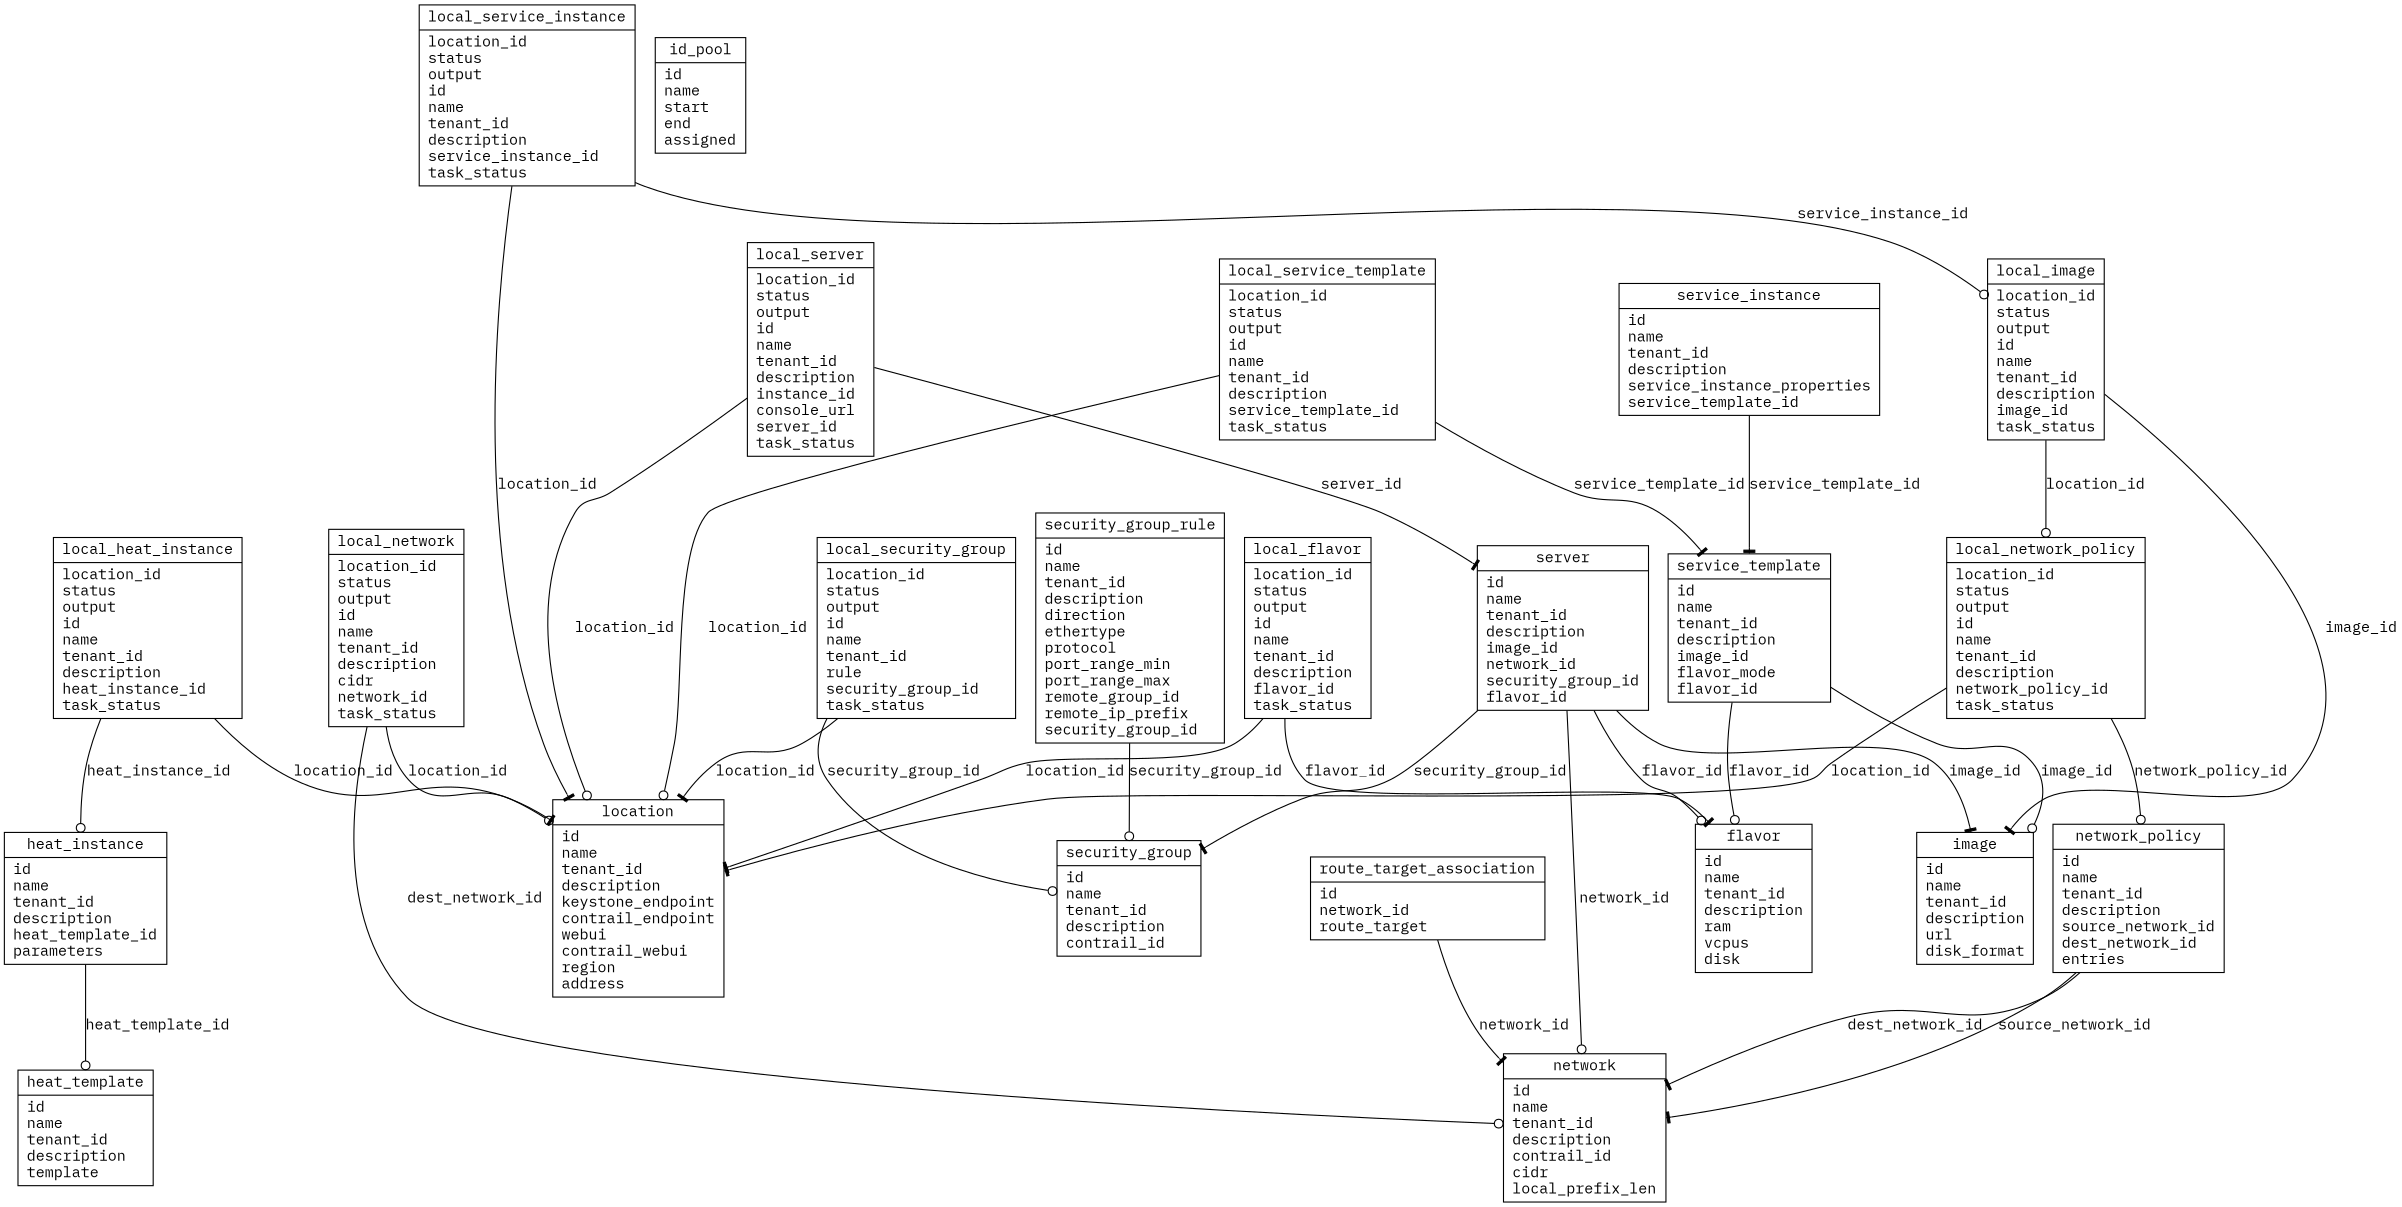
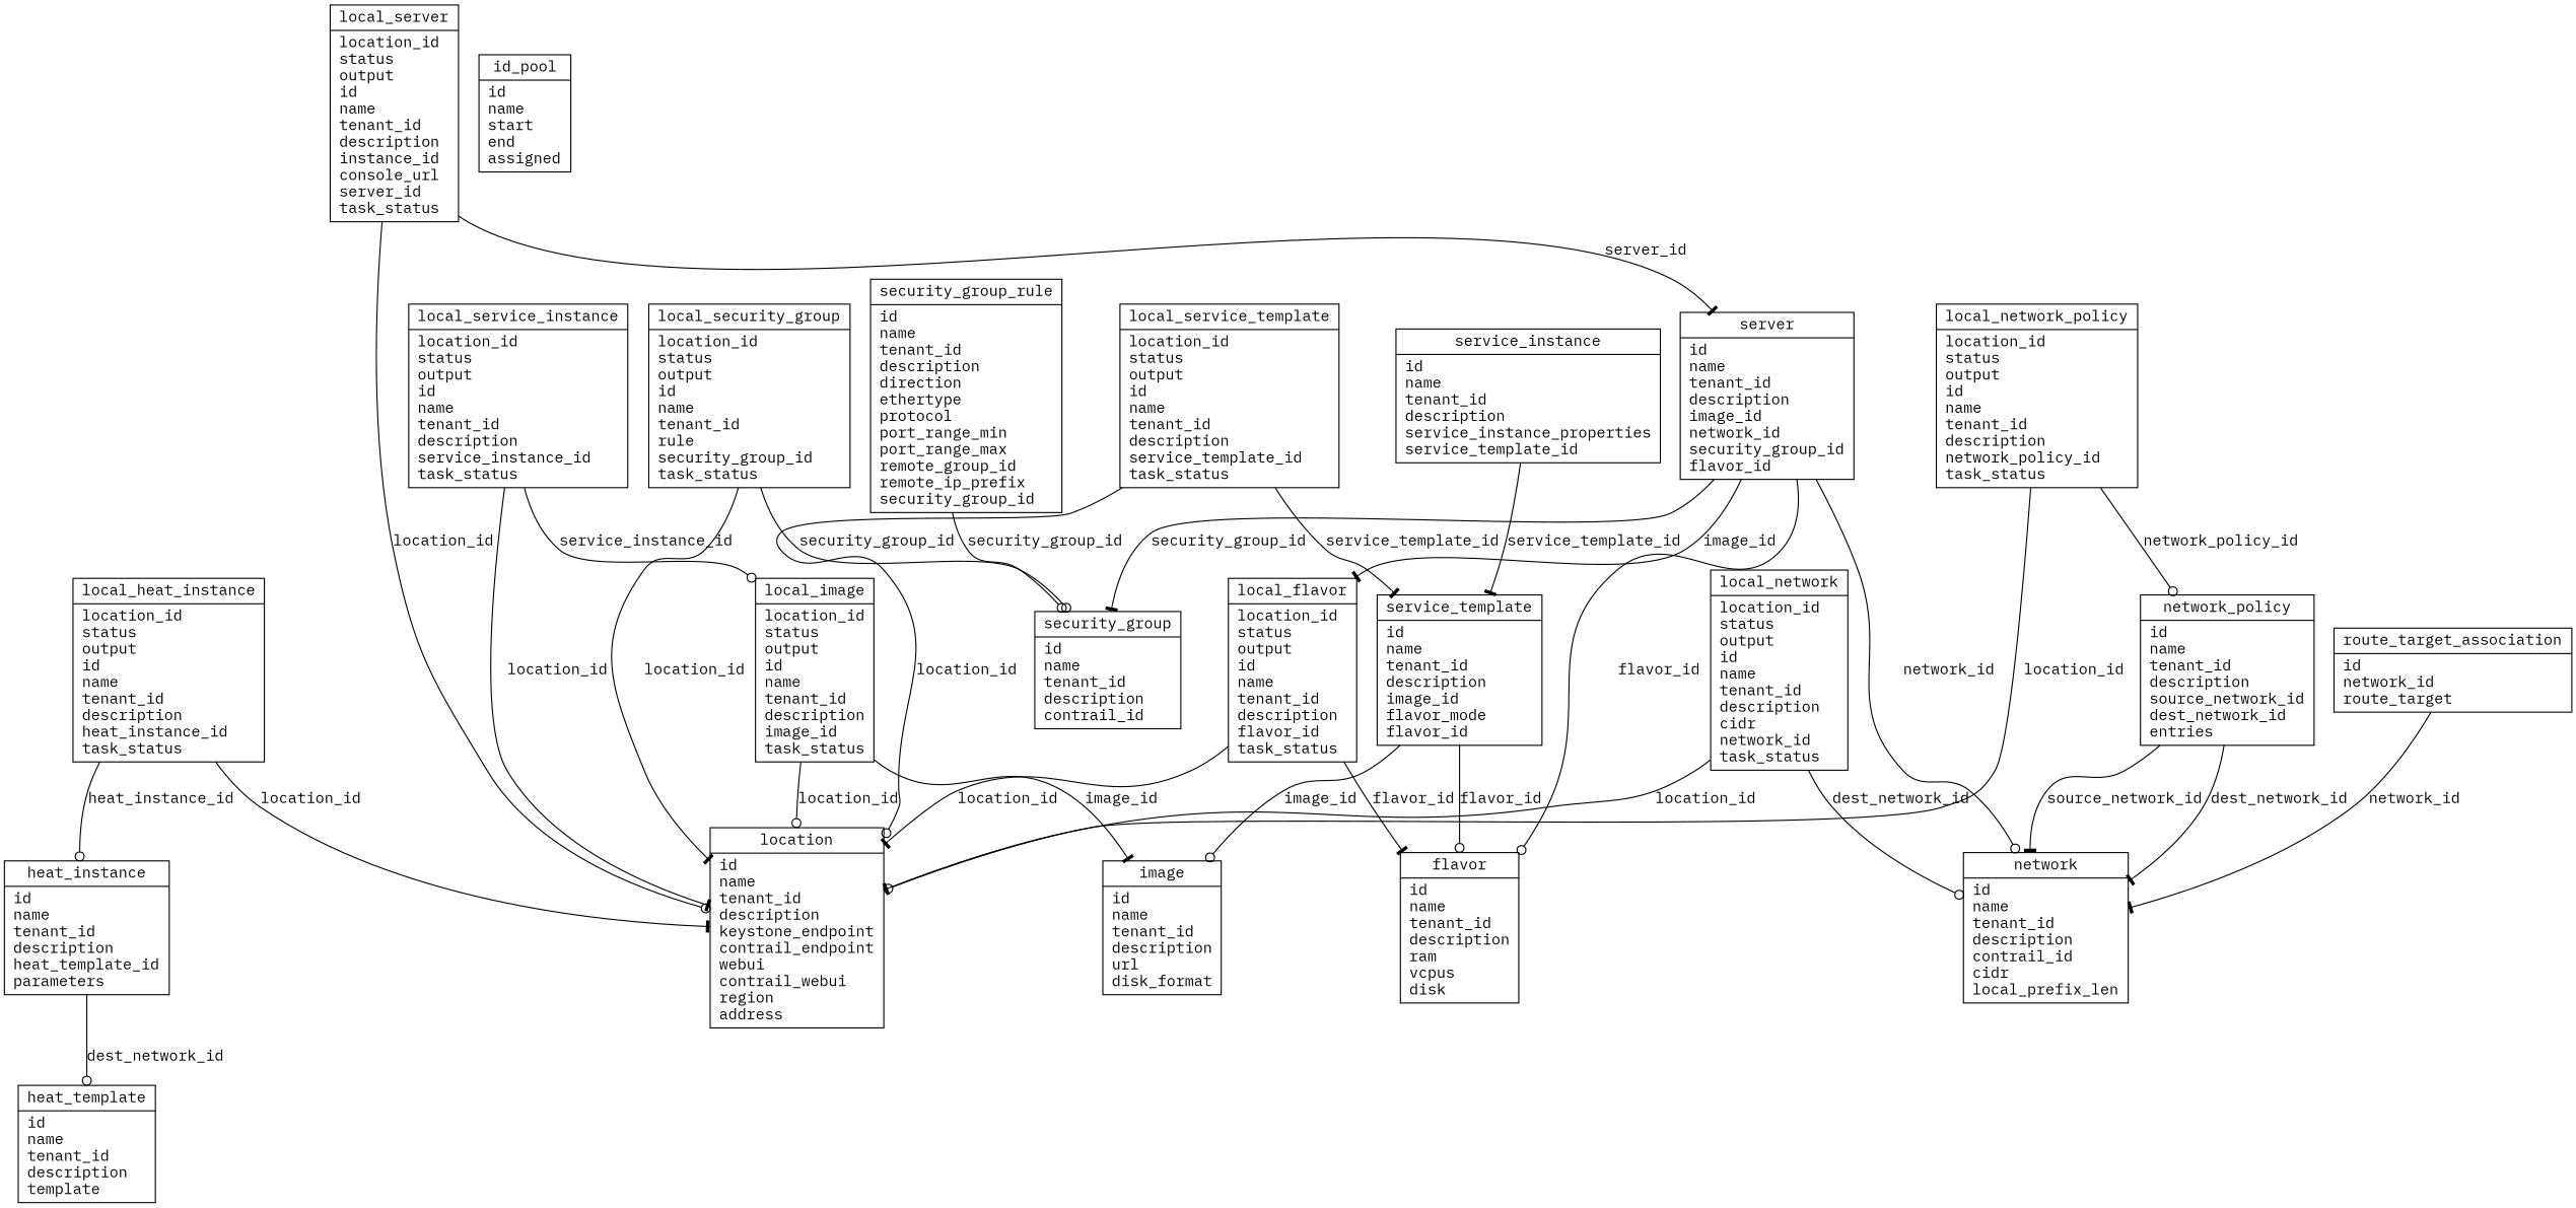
  digraph {
    fontname="IBM Plex Mono"
    node [fontname="IBM Plex Mono" shape=record]
    edge [arrowhead=odot fontname="IBM Plex Mono"]
    n1 [label="{ location | id\lname\ltenant_id\ldescription\lkeystone_endpoint\lcontrail_endpoint\lwebui\lcontrail_webui\lregion\laddress\l }"]
    n2 [label="{ heat_template | id\lname\ltenant_id\ldescription\ltemplate\l }"]
    n3 [label="{ heat_instance | id\lname\ltenant_id\ldescription\lheat_template_id\lparameters\l }"]
    n4 [label="{ local_heat_instance | location_id\lstatus\loutput\lid\lname\ltenant_id\ldescription\lheat_instance_id\ltask_status\l }"]
    n5 [label="{ image | id\lname\ltenant_id\ldescription\lurl\ldisk_format\l }"]
    n6 [label="{ flavor | id\lname\ltenant_id\ldescription\lram\lvcpus\ldisk\l }"]
    n7 [label="{ service_template | id\lname\ltenant_id\ldescription\limage_id\lflavor_mode\lflavor_id\l }"]
    n8 [label="{ service_instance | id\lname\ltenant_id\ldescription\lservice_instance_properties\lservice_template_id\l }"]
    n9 [label="{ local_service_instance | location_id\lstatus\loutput\lid\lname\ltenant_id\ldescription\lservice_instance_id\ltask_status\l }"]
    n10 [label="{ local_image | location_id\lstatus\loutput\lid\lname\ltenant_id\ldescription\limage_id\ltask_status\l }"]
    n11 [label="{ local_service_template | location_id\lstatus\loutput\lid\lname\ltenant_id\ldescription\lservice_template_id\ltask_status\l }"]
    n12 [label="{ security_group | id\lname\ltenant_id\ldescription\lcontrail_id\l }"]
    n13 [label="{ security_group_rule | id\lname\ltenant_id\ldescription\ldirection\lethertype\lprotocol\lport_range_min\lport_range_max\lremote_group_id\lremote_ip_prefix\lsecurity_group_id\l }"]
    n14 [label="{ local_security_group | location_id\lstatus\loutput\lid\lname\ltenant_id\lrule\lsecurity_group_id\ltask_status\l }"]
    n15 [label="{ network | id\lname\ltenant_id\ldescription\lcontrail_id\lcidr\llocal_prefix_len\l }"]
    n16 [label="{ network_policy | id\lname\ltenant_id\ldescription\lsource_network_id\ldest_network_id\lentries\l }"]
    n17 [label="{ local_network_policy | location_id\lstatus\loutput\lid\lname\ltenant_id\ldescription\lnetwork_policy_id\ltask_status\l }"]
    n18 [label="{ server | id\lname\ltenant_id\ldescription\limage_id\lnetwork_id\lsecurity_group_id\lflavor_id\l }"]
    n19 [label="{ local_server | location_id\lstatus\loutput\lid\lname\ltenant_id\ldescription\linstance_id\lconsole_url\lserver_id\ltask_status\l }"]
    n20 [label="{ local_flavor | location_id\lstatus\loutput\lid\lname\ltenant_id\ldescription\lflavor_id\ltask_status\l }"]
    n21 [label="{ local_network | location_id\lstatus\loutput\lid\lname\ltenant_id\ldescription\lcidr\lnetwork_id\ltask_status\l }"]
    n22 [label="{ id_pool | id\lname\lstart\lend\lassigned\l }"]
    n23 [label="{ route_target_association | id\lnetwork_id\lroute_target\l }"]
-   n3 -> n2 [label=heat_template_id]
+   n3 -> n2 [label=dest_network_id]
    n4 -> n1 [arrowhead=tee label=location_id]
    n4 -> n3 [label=heat_instance_id]
    n7 -> n5 [label=image_id]
    n7 -> n6 [label=flavor_id]
    n8 -> n7 [arrowhead=tee label=service_template_id]
    n9 -> n1 [arrowhead=tee label=location_id]
    n9 -> n10 [label=service_instance_id]
-   n10 -> n17 [label=location_id]
+   n10 -> n1 [label=location_id]
    n10 -> n5 [arrowhead=tee label=image_id]
    n11 -> n1 [label=location_id]
    n11 -> n7 [arrowhead=tee label=service_template_id]
    n13 -> n12 [label=security_group_id]
    n14 -> n1 [arrowhead=tee label=location_id]
    n14 -> n12 [label=security_group_id]
    n16 -> n15 [arrowhead=tee label=source_network_id]
    n16 -> n15 [arrowhead=tee label=dest_network_id]
    n17 -> n1 [arrowhead=tee label=location_id]
    n17 -> n16 [label=network_policy_id]
-   n18 -> n5 [arrowhead=tee label=image_id]
+   n18 -> n20 [arrowhead=tee label=image_id]
    n18 -> n6 [label=flavor_id]
    n18 -> n12 [arrowhead=tee label=security_group_id]
    n18 -> n15 [label=network_id]
    n19 -> n1 [label=location_id]
    n19 -> n18 [arrowhead=tee label=server_id]
    n20 -> n1 [arrowhead=tee label=location_id]
    n20 -> n6 [arrowhead=tee label=flavor_id]
    n21 -> n1 [label=location_id]
    n21 -> n15 [label=dest_network_id]
    n23 -> n15 [arrowhead=tee label=network_id]
  }
